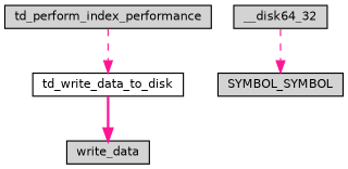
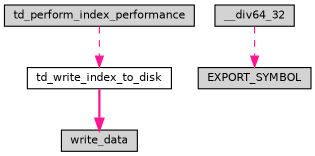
  digraph {
    rankdir=TB
    node [color=black fillcolor=lightgrey fontname=Helvetica fontsize=10 shape=record style=filled]
    edge [color=deeppink fontname=Helvetica fontsize=10 labelfontname=Helvetica labelfontsize=10 style=dashed]
    n1 [fontcolor=black height=0.2 label=td_perform_index_performance width=0.4]
-   n2 [fillcolor=white height=0.2 label=td_write_data_to_disk width=0.4]
+   n2 [fillcolor=white height=0.2 label=td_write_index_to_disk width=0.4]
    n3 [height=0.2 label=write_data width=0.4]
-   n4 [height=0.2 label=__disk64_32 width=0.4]
-   n5 [height=0.2 label=SYMBOL_SYMBOL width=0.4]
+   n4 [height=0.2 label=__div64_32 width=0.4]
+   n5 [height=0.2 label=EXPORT_SYMBOL width=0.4]
    n1 -> n2
    n2 -> n3 [style=bold]
    n4 -> n5
  }
